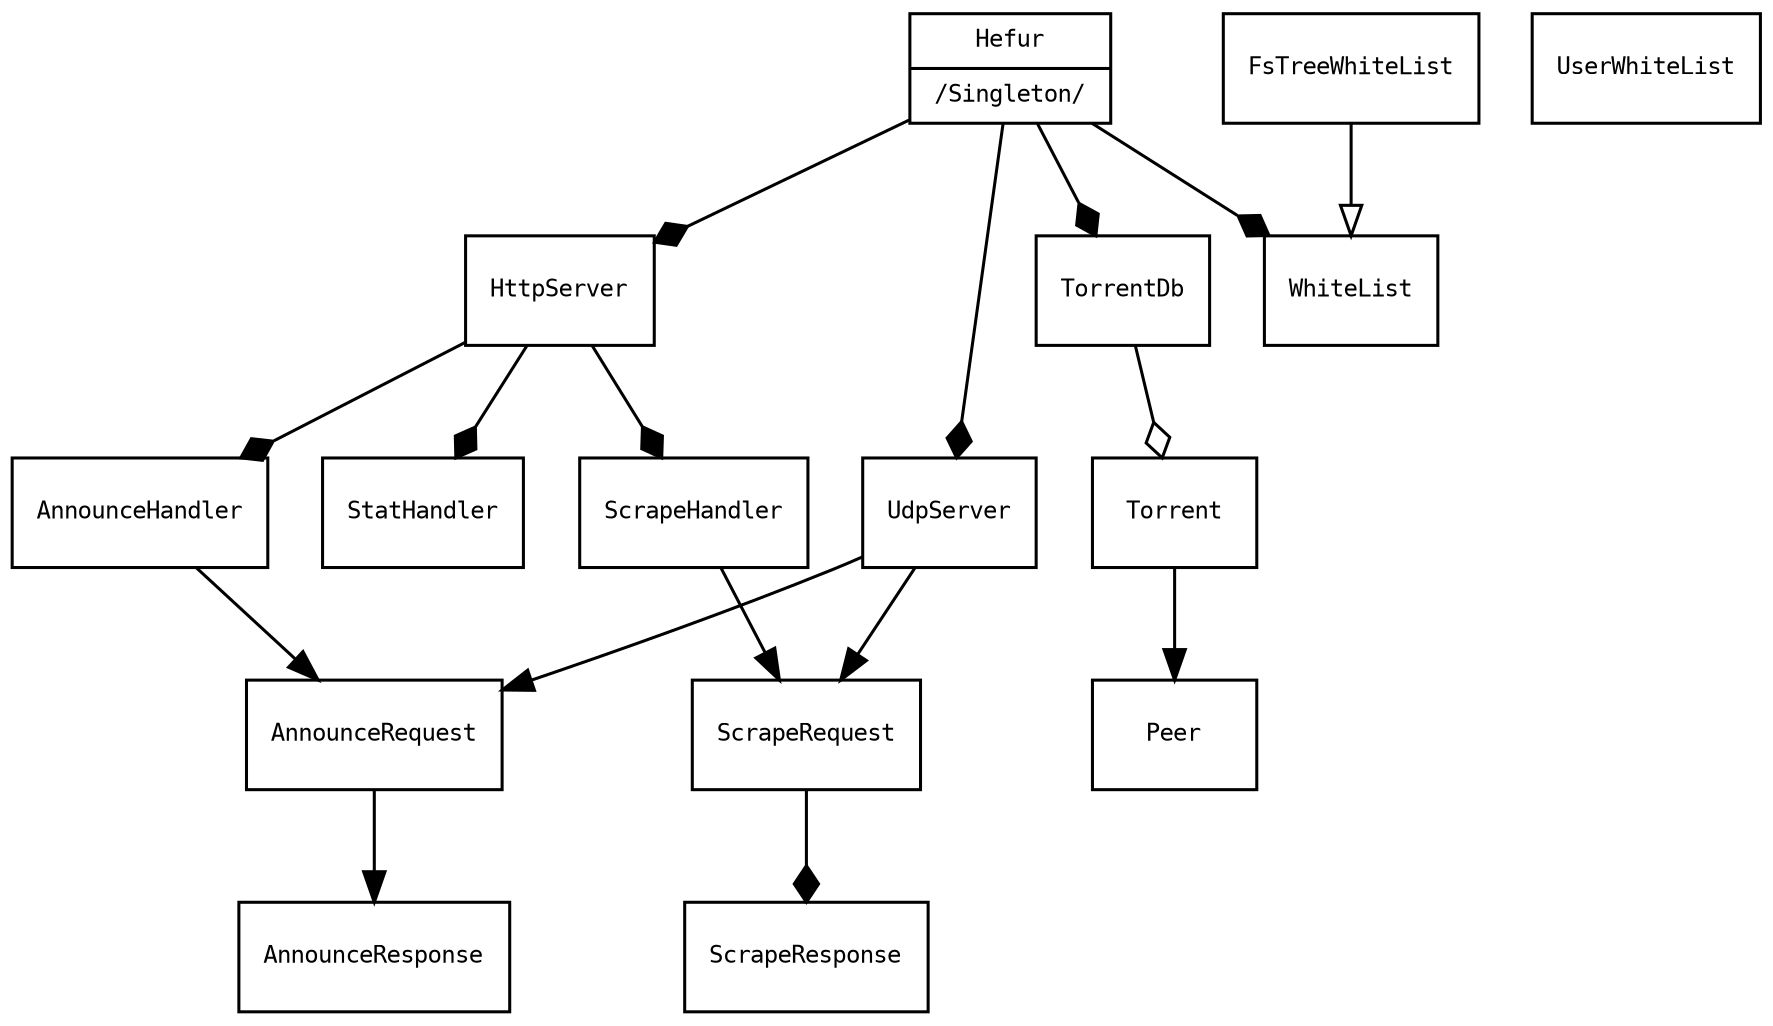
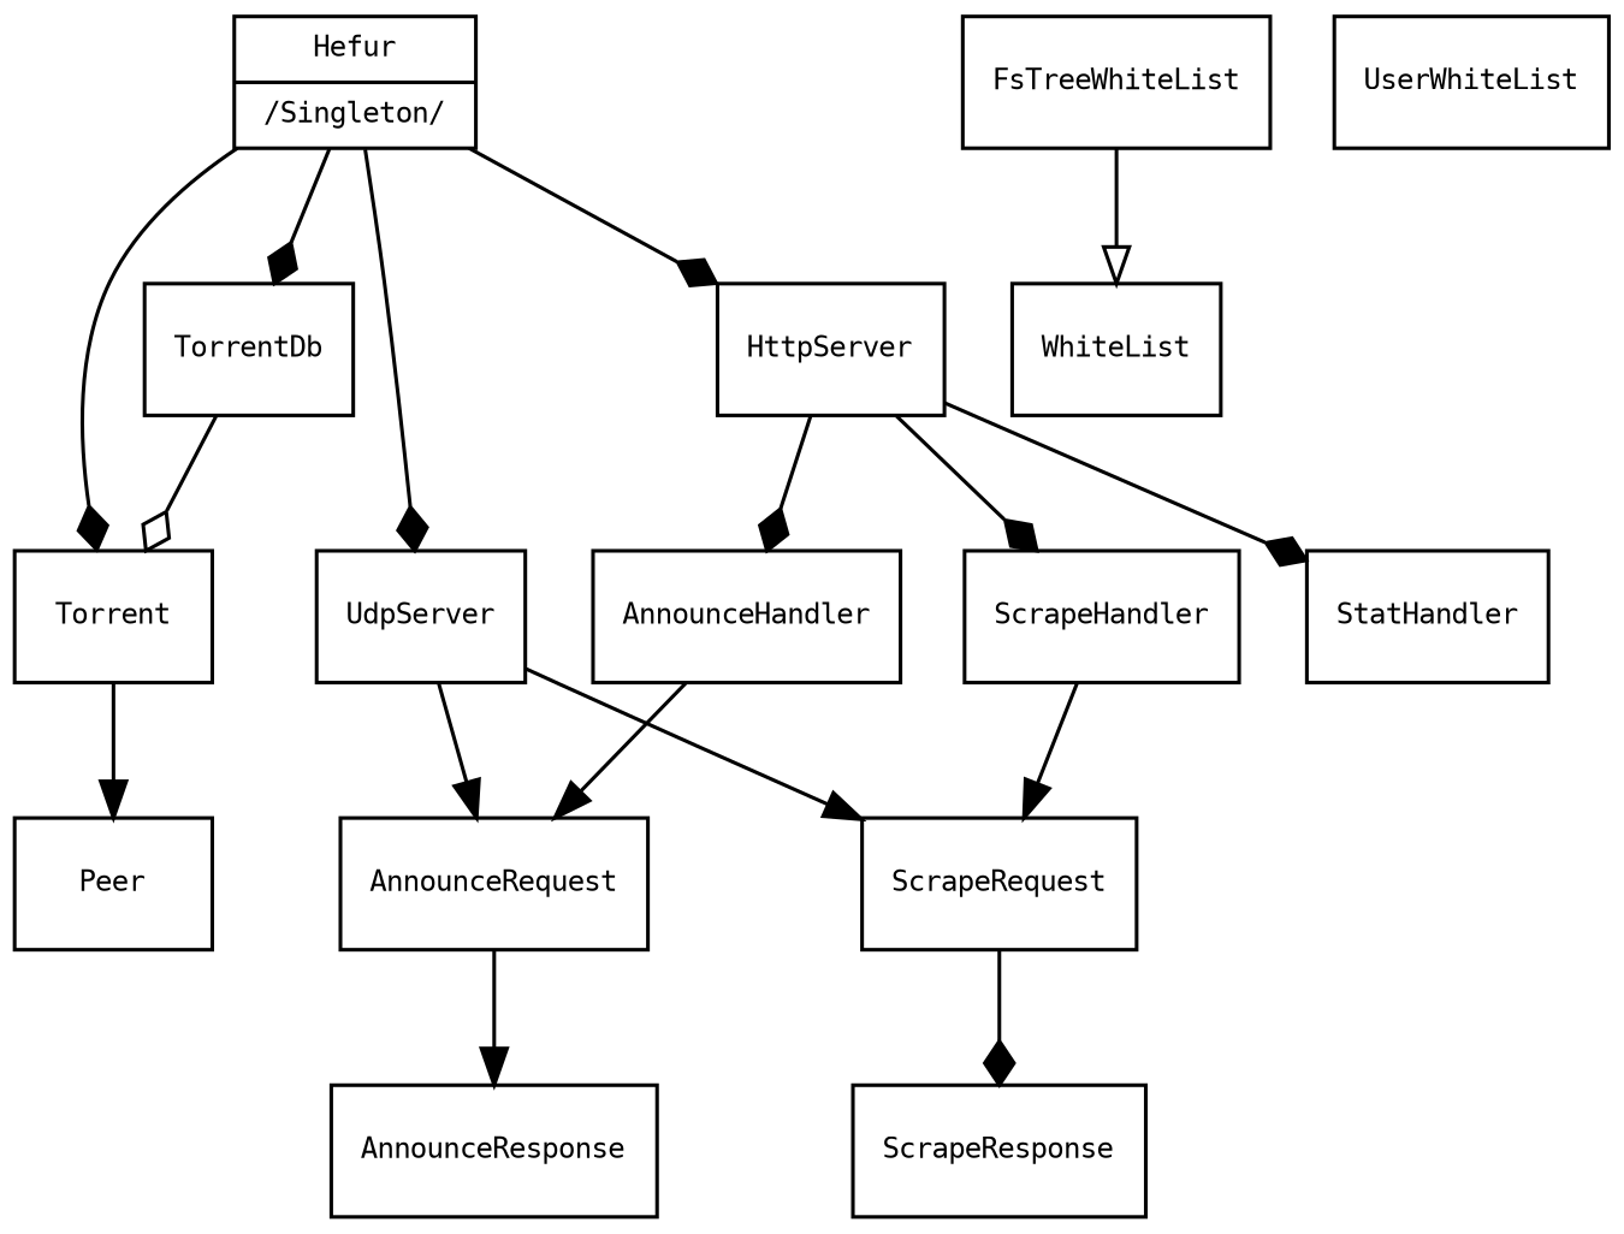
  digraph {
    fontname=monospace
    fontsize=8
    node [fontname=monospace fontsize=8 shape=record]
    edge [arrowhead=diamond fontname=monospace fontsize=8 shape=record]
    n1 [label="{Hefur|/Singleton/}"]
    TorrentDb
    HttpServer
    UdpServer
    WhiteList
    Torrent
    AnnounceHandler
    ScrapeHandler
    StatHandler
    AnnounceRequest
    ScrapeRequest
    Peer
    AnnounceResponse
    ScrapeResponse
    FsTreeWhiteList
    UserWhiteList
    n1 -> TorrentDb
    n1 -> HttpServer
    n1 -> UdpServer
-   n1 -> WhiteList
+   n1 -> Torrent
    TorrentDb -> Torrent [arrowhead=odiamond]
    HttpServer -> AnnounceHandler
    HttpServer -> ScrapeHandler
    HttpServer -> StatHandler
    UdpServer -> AnnounceRequest [arrowhead=""]
    UdpServer -> ScrapeRequest [arrowhead=""]
    Torrent -> Peer [arrowhead=normal]
    AnnounceHandler -> AnnounceRequest [arrowhead=""]
    ScrapeHandler -> ScrapeRequest [arrowhead=""]
    AnnounceRequest -> AnnounceResponse [arrowhead=""]
    ScrapeRequest -> ScrapeResponse
    FsTreeWhiteList -> WhiteList [arrowhead=onormal]
  }
